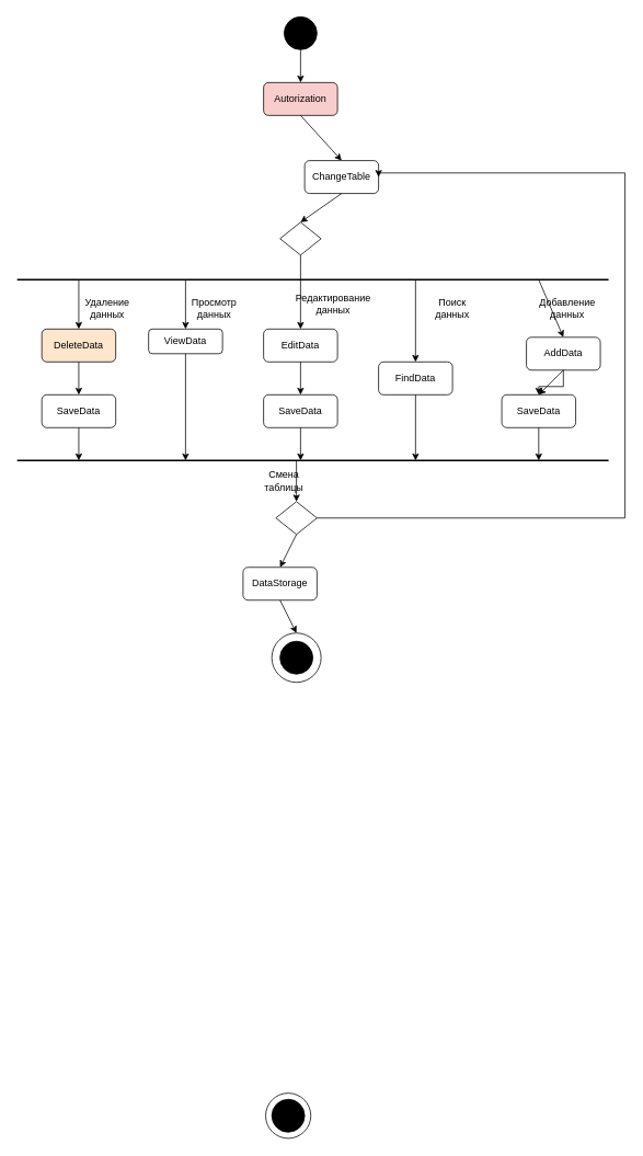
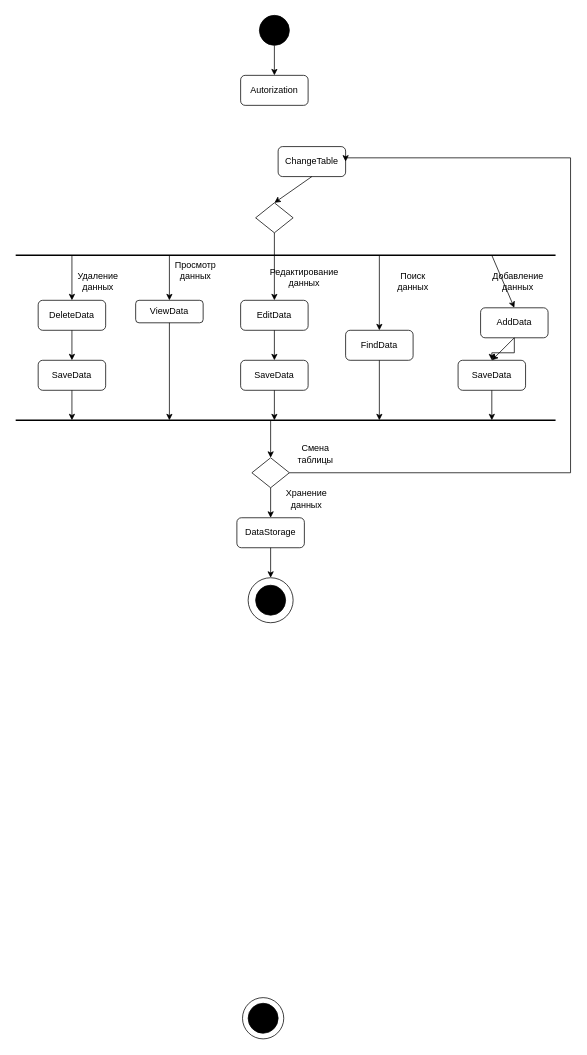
  <mxCell id="0" />
  <mxCell id="1" parent="0" />
  <mxCell id="2" value="" style="ellipse;whiteSpace=wrap;html=1;aspect=fixed;fillColor=#000000;" vertex="1" parent="1"><mxGeometry x="345" y="20" width="40" height="40" as="geometry" /></mxCell>
  <mxCell id="3" value="" style="group" vertex="1" connectable="0" parent="1"><mxGeometry x="322.5" y="1330" width="55" height="55" as="geometry" /></mxCell>
  <mxCell id="4" value="" style="ellipse;whiteSpace=wrap;html=1;aspect=fixed;" vertex="1" parent="3"><mxGeometry width="55" height="55" as="geometry" /></mxCell>
  <mxCell id="5" value="" style="ellipse;whiteSpace=wrap;html=1;aspect=fixed;fillColor=#000000;" vertex="1" parent="3"><mxGeometry x="7.5" y="7.5" width="40" height="40" as="geometry" /></mxCell>
  <mxCell id="6" value="" style="endArrow=classic;html=1;rounded=0;exitX=0.5;exitY=1;exitDx=0;exitDy=0;entryX=0.5;entryY=0;entryDx=0;entryDy=0;" edge="1" parent="1" source="2" target="7"><mxGeometry width="50" height="50" relative="1" as="geometry"><mxPoint x="365" y="180" as="sourcePoint" /><mxPoint x="365" y="110" as="targetPoint" /></mxGeometry></mxCell>
- <mxCell id="7" value="Autorization" style="rounded=1;whiteSpace=wrap;html=1;fillColor=#f8cecc;" vertex="1" parent="1"><mxGeometry x="320" y="100" width="90" height="40" as="geometry" /></mxCell>
- <mxCell id="8" value="" style="endArrow=classic;html=1;rounded=0;exitX=0.5;exitY=1;exitDx=0;exitDy=0;entryX=0.5;entryY=0;entryDx=0;entryDy=0;" edge="1" parent="1" source="7" target="28"><mxGeometry width="50" height="50" relative="1" as="geometry"><mxPoint x="155" y="0" as="sourcePoint" /><mxPoint x="0" y="110" as="targetPoint" /></mxGeometry></mxCell>
+ <mxCell id="7" value="Autorization" style="rounded=1;whiteSpace=wrap;html=1;" vertex="1" parent="1"><mxGeometry x="320" y="100" width="90" height="40" as="geometry" /></mxCell>
  <mxCell id="9" value="Удаление данных" style="text;html=1;align=center;verticalAlign=middle;whiteSpace=wrap;rounded=0;" vertex="1" parent="1"><mxGeometry x="100" y="360" width="60" height="30" as="geometry" /></mxCell>
- <mxCell id="10" value="DeleteData" style="rounded=1;whiteSpace=wrap;html=1;fillColor=#ffe6cc;" vertex="1" parent="1"><mxGeometry x="50" y="400" width="90" height="40" as="geometry" /></mxCell>
+ <mxCell id="10" value="DeleteData" style="rounded=1;whiteSpace=wrap;html=1;" vertex="1" parent="1"><mxGeometry x="50" y="400" width="90" height="40" as="geometry" /></mxCell>
  <mxCell id="11" value="" style="edgeStyle=orthogonalEdgeStyle;rounded=0;orthogonalLoop=1;jettySize=auto;html=1;" edge="1" parent="1" source="12" target="13"><mxGeometry relative="1" as="geometry" /></mxCell>
  <mxCell id="12" value="AddData" style="rounded=1;whiteSpace=wrap;html=1;" vertex="1" parent="1"><mxGeometry x="640" y="410" width="90" height="40" as="geometry" /></mxCell>
  <mxCell id="13" value="SaveData" style="rounded=1;whiteSpace=wrap;html=1;" vertex="1" parent="1"><mxGeometry x="610" y="480" width="90" height="40" as="geometry" /></mxCell>
  <mxCell id="14" value="" style="rhombus;whiteSpace=wrap;html=1;" vertex="1" parent="1"><mxGeometry x="340" y="270" width="50" height="40" as="geometry" /></mxCell>
  <mxCell id="15" value="ViewData" style="rounded=1;whiteSpace=wrap;html=1;" vertex="1" parent="1"><mxGeometry x="180" y="400" width="90" height="30" as="geometry" /></mxCell>
  <mxCell id="16" value="Добавление данных" style="text;html=1;align=center;verticalAlign=middle;whiteSpace=wrap;rounded=0;" vertex="1" parent="1"><mxGeometry x="660" y="350" width="60" height="50" as="geometry" /></mxCell>
  <mxCell id="17" value="FindData" style="rounded=1;whiteSpace=wrap;html=1;" vertex="1" parent="1"><mxGeometry x="460" y="440" width="90" height="40" as="geometry" /></mxCell>
  <mxCell id="18" value="" style="endArrow=classic;html=1;rounded=0;exitX=0.5;exitY=1;exitDx=0;exitDy=0;entryX=0.5;entryY=0;entryDx=0;entryDy=0;" edge="1" parent="1" source="14" target="19"><mxGeometry width="50" height="50" relative="1" as="geometry"><mxPoint x="375" y="330" as="sourcePoint" /><mxPoint x="365" y="360" as="targetPoint" /></mxGeometry></mxCell>
  <mxCell id="19" value="EditData" style="rounded=1;whiteSpace=wrap;html=1;" vertex="1" parent="1"><mxGeometry x="320" y="400" width="90" height="40" as="geometry" /></mxCell>
  <mxCell id="20" value="SaveData" style="rounded=1;whiteSpace=wrap;html=1;" vertex="1" parent="1"><mxGeometry x="320" y="480" width="90" height="40" as="geometry" /></mxCell>
- <mxCell id="21" value="Просмотр данных" style="text;html=1;align=center;verticalAlign=middle;whiteSpace=wrap;rounded=0;" vertex="1" parent="1"><mxGeometry x="230" y="360" width="60" height="30" as="geometry" /></mxCell>
+ <mxCell id="21" value="Просмотр данных" style="text;html=1;align=center;verticalAlign=middle;whiteSpace=wrap;rounded=0;" vertex="1" parent="1"><mxGeometry x="230" y="345" width="60" height="30" as="geometry" /></mxCell>
  <mxCell id="22" value="Редактирование данных" style="text;html=1;align=center;verticalAlign=middle;whiteSpace=wrap;rounded=0;" vertex="1" parent="1"><mxGeometry x="375" y="355" width="60" height="30" as="geometry" /></mxCell>
  <mxCell id="23" value="Поиск данных" style="text;html=1;align=center;verticalAlign=middle;whiteSpace=wrap;rounded=0;" vertex="1" parent="1"><mxGeometry x="520" y="360" width="60" height="30" as="geometry" /></mxCell>
  <mxCell id="24" value="" style="endArrow=classic;html=1;rounded=0;exitX=0.5;exitY=1;exitDx=0;exitDy=0;entryX=0.5;entryY=0;entryDx=0;entryDy=0;" edge="1" parent="1" source="19" target="20"><mxGeometry width="50" height="50" relative="1" as="geometry"><mxPoint x="375" y="330" as="sourcePoint" /><mxPoint x="515" y="370" as="targetPoint" /></mxGeometry></mxCell>
  <mxCell id="25" value="" style="group" vertex="1" connectable="0" parent="1"><mxGeometry x="330" y="770" width="60" height="60" as="geometry" /></mxCell>
  <mxCell id="26" value="" style="ellipse;whiteSpace=wrap;html=1;aspect=fixed;" vertex="1" parent="25"><mxGeometry width="60" height="60" as="geometry" /></mxCell>
  <mxCell id="27" value="" style="ellipse;whiteSpace=wrap;html=1;aspect=fixed;fillColor=#000000;" vertex="1" parent="25"><mxGeometry x="10" y="10" width="40" height="40" as="geometry" /></mxCell>
  <mxCell id="28" value="ChangeTable" style="rounded=1;whiteSpace=wrap;html=1;" vertex="1" parent="1"><mxGeometry x="370" y="195" width="90" height="40" as="geometry" /></mxCell>
  <mxCell id="29" value="" style="endArrow=classic;html=1;rounded=0;exitX=0.5;exitY=1;exitDx=0;exitDy=0;entryX=0.5;entryY=0;entryDx=0;entryDy=0;" edge="1" parent="1" source="28" target="14"><mxGeometry width="50" height="50" relative="1" as="geometry"><mxPoint x="80" y="340" as="sourcePoint" /><mxPoint x="365" y="250" as="targetPoint" /></mxGeometry></mxCell>
  <mxCell id="30" value="" style="endArrow=none;html=1;rounded=0;strokeWidth=2;" edge="1" parent="1"><mxGeometry width="50" height="50" relative="1" as="geometry"><mxPoint x="20" y="340" as="sourcePoint" /><mxPoint x="740" y="340" as="targetPoint" /></mxGeometry></mxCell>
  <mxCell id="31" value="" style="endArrow=classic;html=1;rounded=0;entryX=0.5;entryY=0;entryDx=0;entryDy=0;" edge="1" parent="1" target="15"><mxGeometry width="50" height="50" relative="1" as="geometry"><mxPoint x="225" y="340" as="sourcePoint" /><mxPoint x="240" y="500" as="targetPoint" /></mxGeometry></mxCell>
  <mxCell id="32" value="" style="endArrow=classic;html=1;rounded=0;entryX=0.5;entryY=0;entryDx=0;entryDy=0;" edge="1" parent="1" target="17"><mxGeometry width="50" height="50" relative="1" as="geometry"><mxPoint x="505" y="340" as="sourcePoint" /><mxPoint x="235" y="410" as="targetPoint" /></mxGeometry></mxCell>
  <mxCell id="33" value="" style="endArrow=none;html=1;rounded=0;strokeWidth=2;" edge="1" parent="1"><mxGeometry width="50" height="50" relative="1" as="geometry"><mxPoint x="20" y="560" as="sourcePoint" /><mxPoint x="740" y="560" as="targetPoint" /></mxGeometry></mxCell>
  <mxCell id="34" value="" style="endArrow=classic;html=1;rounded=0;exitX=0.5;exitY=1;exitDx=0;exitDy=0;" edge="1" parent="1" source="15"><mxGeometry width="50" height="50" relative="1" as="geometry"><mxPoint x="80" y="520" as="sourcePoint" /><mxPoint x="225" y="560" as="targetPoint" /></mxGeometry></mxCell>
  <mxCell id="35" value="" style="endArrow=classic;html=1;rounded=0;exitX=0.5;exitY=1;exitDx=0;exitDy=0;" edge="1" parent="1" source="17"><mxGeometry width="50" height="50" relative="1" as="geometry"><mxPoint x="235" y="450" as="sourcePoint" /><mxPoint x="505" y="560" as="targetPoint" /></mxGeometry></mxCell>
  <mxCell id="36" value="" style="endArrow=classic;html=1;rounded=0;exitX=0.5;exitY=1;exitDx=0;exitDy=0;" edge="1" parent="1" source="20"><mxGeometry width="50" height="50" relative="1" as="geometry"><mxPoint x="245" y="460" as="sourcePoint" /><mxPoint x="365" y="560" as="targetPoint" /></mxGeometry></mxCell>
  <mxCell id="37" value="" style="endArrow=classic;html=1;rounded=0;entryX=0.5;entryY=0;entryDx=0;entryDy=0;" edge="1" parent="1" target="10"><mxGeometry width="50" height="50" relative="1" as="geometry"><mxPoint x="95" y="340" as="sourcePoint" /><mxPoint x="235" y="410" as="targetPoint" /></mxGeometry></mxCell>
  <mxCell id="38" value="" style="endArrow=classic;html=1;rounded=0;entryX=0.5;entryY=0;entryDx=0;entryDy=0;" edge="1" parent="1" target="12"><mxGeometry width="50" height="50" relative="1" as="geometry"><mxPoint x="655" y="340" as="sourcePoint" /><mxPoint x="375" y="570" as="targetPoint" /></mxGeometry></mxCell>
  <mxCell id="39" value="SaveData" style="rounded=1;whiteSpace=wrap;html=1;" vertex="1" parent="1"><mxGeometry x="50" y="480" width="90" height="40" as="geometry" /></mxCell>
  <mxCell id="40" value="" style="endArrow=classic;html=1;rounded=0;entryX=0.5;entryY=0;entryDx=0;entryDy=0;exitX=0.5;exitY=1;exitDx=0;exitDy=0;" edge="1" parent="1" source="10" target="39"><mxGeometry width="50" height="50" relative="1" as="geometry"><mxPoint x="105" y="350" as="sourcePoint" /><mxPoint x="105" y="410" as="targetPoint" /></mxGeometry></mxCell>
  <mxCell id="41" value="" style="endArrow=classic;html=1;rounded=0;exitX=0.5;exitY=1;exitDx=0;exitDy=0;" edge="1" parent="1" source="39"><mxGeometry width="50" height="50" relative="1" as="geometry"><mxPoint x="115" y="360" as="sourcePoint" /><mxPoint x="95" y="560" as="targetPoint" /></mxGeometry></mxCell>
  <mxCell id="42" value="" style="endArrow=classic;html=1;rounded=0;exitX=0.5;exitY=1;exitDx=0;exitDy=0;entryX=0.5;entryY=0;entryDx=0;entryDy=0;" edge="1" parent="1" source="12" target="13"><mxGeometry width="50" height="50" relative="1" as="geometry"><mxPoint x="515" y="450" as="sourcePoint" /><mxPoint x="515" y="570" as="targetPoint" /></mxGeometry></mxCell>
  <mxCell id="43" value="" style="endArrow=classic;html=1;rounded=0;exitX=0.5;exitY=1;exitDx=0;exitDy=0;" edge="1" parent="1" source="13"><mxGeometry width="50" height="50" relative="1" as="geometry"><mxPoint x="665" y="450" as="sourcePoint" /><mxPoint x="655" y="560" as="targetPoint" /></mxGeometry></mxCell>
- <mxCell id="44" value="Смена таблицы" style="text;html=1;align=center;verticalAlign=middle;whiteSpace=wrap;rounded=0;" vertex="1" parent="1"><mxGeometry x="315" y="570" width="60" height="30" as="geometry" /></mxCell>
+ <mxCell id="44" value="Смена таблицы" style="text;html=1;align=center;verticalAlign=middle;whiteSpace=wrap;rounded=0;" vertex="1" parent="1"><mxGeometry x="390" y="590" width="60" height="30" as="geometry" /></mxCell>
  <mxCell id="45" value="" style="endArrow=classic;html=1;rounded=0;entryX=0.5;entryY=0;entryDx=0;entryDy=0;" edge="1" parent="1" target="46"><mxGeometry width="50" height="50" relative="1" as="geometry"><mxPoint x="360" y="560" as="sourcePoint" /><mxPoint x="360" y="620" as="targetPoint" /></mxGeometry></mxCell>
  <mxCell id="46" value="" style="rhombus;whiteSpace=wrap;html=1;" vertex="1" parent="1"><mxGeometry x="335" y="610" width="50" height="40" as="geometry" /></mxCell>
  <mxCell id="47" value="" style="endArrow=classic;html=1;rounded=0;exitX=1;exitY=0.5;exitDx=0;exitDy=0;entryX=1;entryY=0.5;entryDx=0;entryDy=0;edgeStyle=orthogonalEdgeStyle;" edge="1" parent="1" source="46" target="28"><mxGeometry width="50" height="50" relative="1" as="geometry"><mxPoint x="410" y="690" as="sourcePoint" /><mxPoint x="460" y="640" as="targetPoint" /><Array as="points"><mxPoint x="760" y="630" /><mxPoint x="760" y="210" /></Array></mxGeometry></mxCell>
- <mxCell id="48" value="DataStorage" style="rounded=1;whiteSpace=wrap;html=1;" vertex="1" parent="1"><mxGeometry x="295" y="690" width="90" height="40" as="geometry" /></mxCell>
+ <mxCell id="48" value="DataStorage" style="rounded=1;whiteSpace=wrap;html=1;" vertex="1" parent="1"><mxGeometry x="315" y="690" width="90" height="40" as="geometry" /></mxCell>
  <mxCell id="49" value="" style="endArrow=classic;html=1;rounded=0;entryX=0.5;entryY=0;entryDx=0;entryDy=0;exitX=0.5;exitY=1;exitDx=0;exitDy=0;" edge="1" parent="1" source="46" target="48"><mxGeometry width="50" height="50" relative="1" as="geometry"><mxPoint x="370" y="570" as="sourcePoint" /><mxPoint x="370" y="620" as="targetPoint" /></mxGeometry></mxCell>
  <mxCell id="50" value="" style="endArrow=classic;html=1;rounded=0;entryX=0.5;entryY=0;entryDx=0;entryDy=0;exitX=0.5;exitY=1;exitDx=0;exitDy=0;" edge="1" parent="1" source="48" target="26"><mxGeometry width="50" height="50" relative="1" as="geometry"><mxPoint x="380" y="580" as="sourcePoint" /><mxPoint x="380" y="630" as="targetPoint" /></mxGeometry></mxCell>
+ <mxCell id="51" value="Хранение данных" style="text;html=1;align=center;verticalAlign=middle;whiteSpace=wrap;rounded=0;" vertex="1" parent="1"><mxGeometry x="377.5" width="60" height="30" as="geometry" y="650" /></mxCell>
